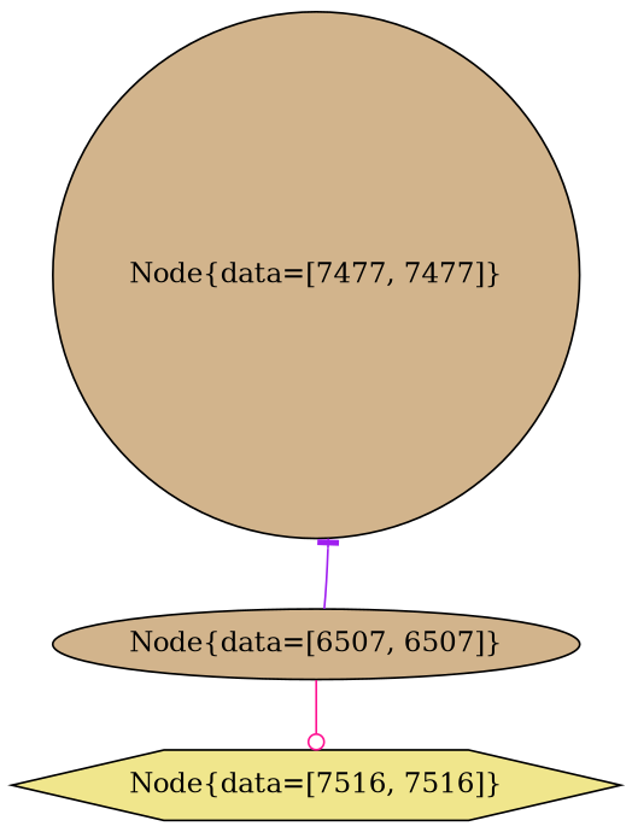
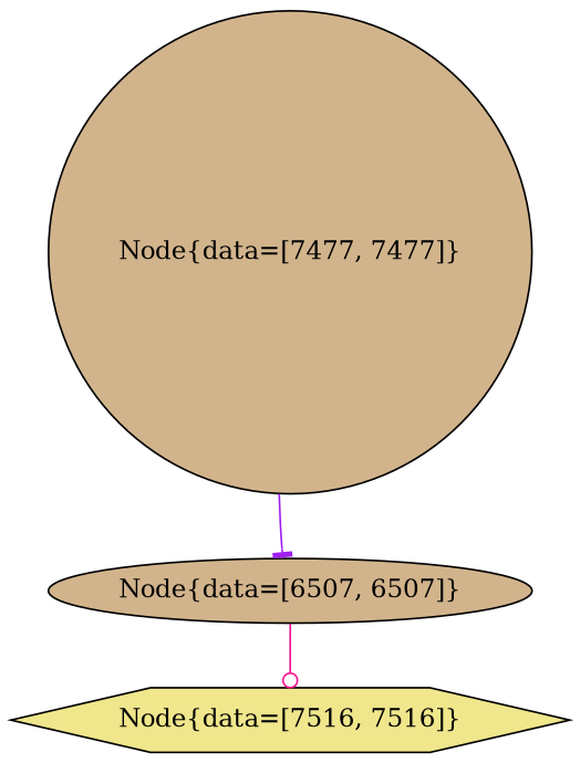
  digraph {
    node [fillcolor=tan style=filled]
    n1 [label="Node{data=[7477, 7477]}" shape=circle]
    n2 [label="Node{data=[6507, 6507]}" shape=ellipse]
    n3 [fillcolor=khaki label="Node{data=[7516, 7516]}" shape=hexagon]
-   n2 -> n1 [arrowhead=tee color=purple]
+   n1 -> n2 [arrowhead=tee color=purple]
    n2 -> n3 [arrowhead=odot color=deeppink]
  }
